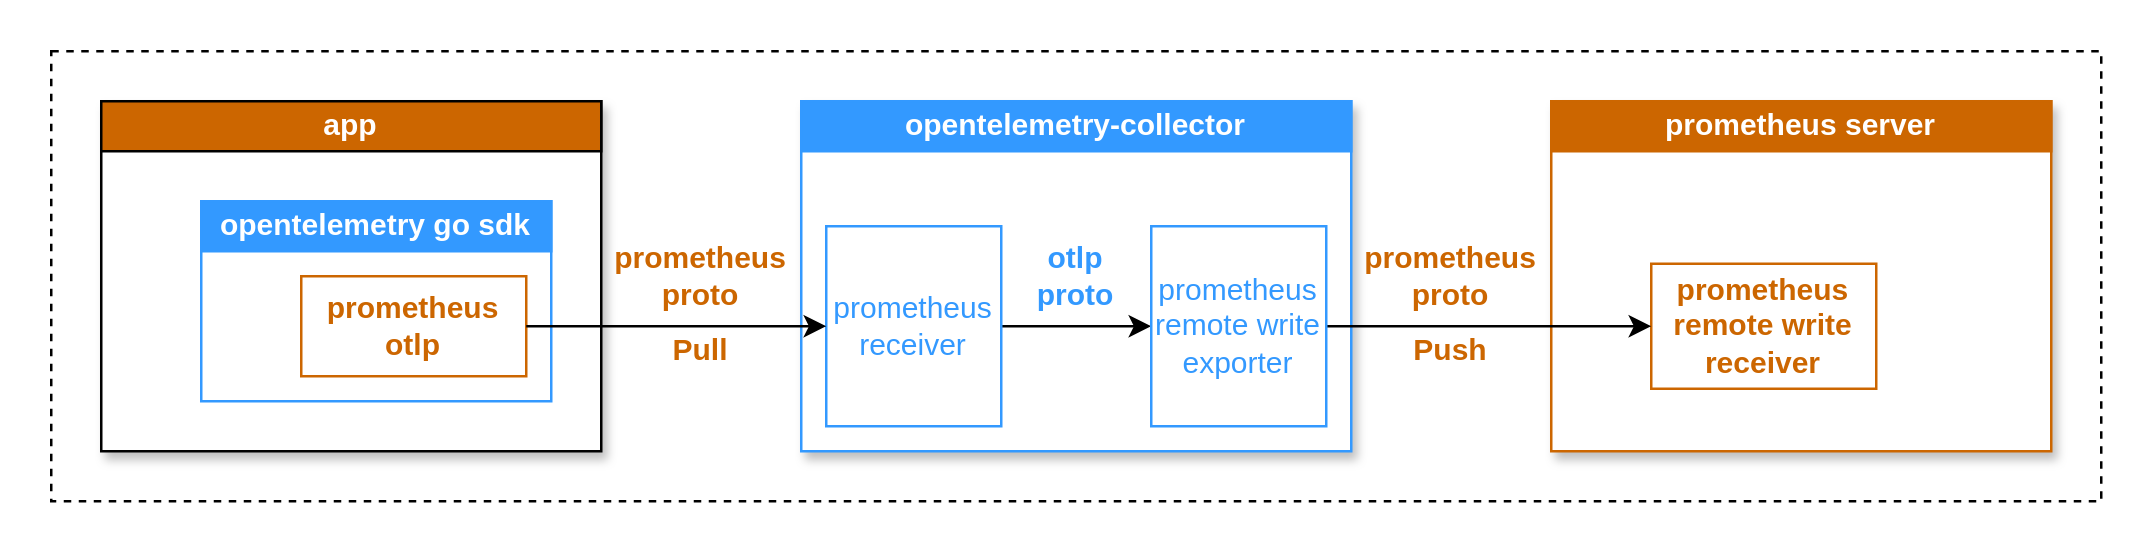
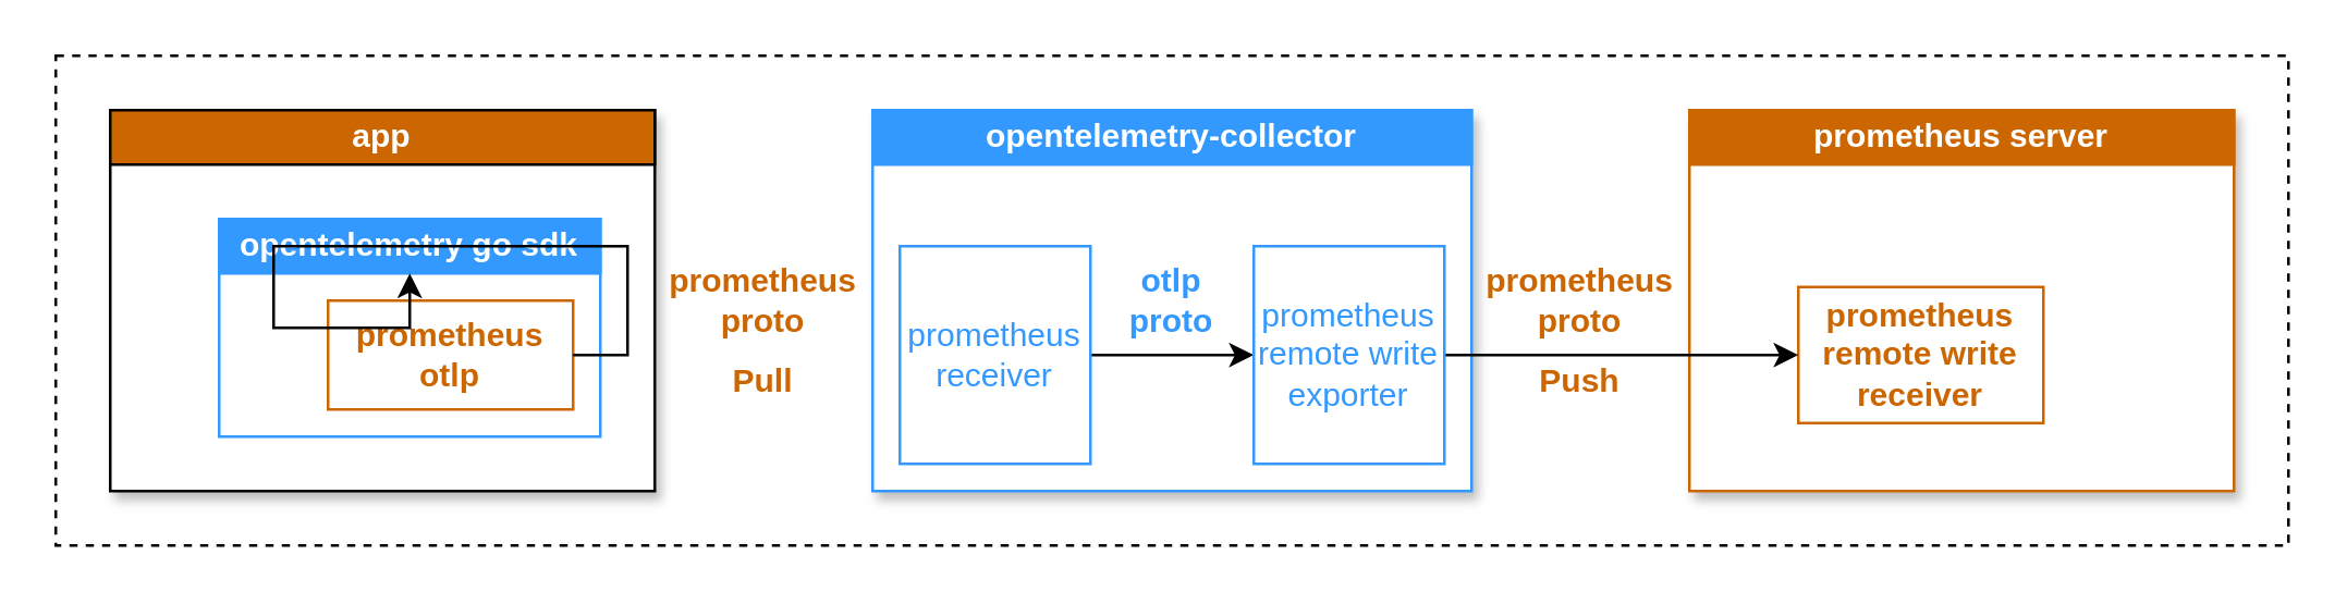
  <mxCell id="0" />
  <mxCell id="1" parent="0" />
  <mxCell id="2" value="" style="rounded=0;whiteSpace=wrap;html=1;dashed=1;" vertex="1" parent="1"><mxGeometry x="20" y="20" width="820" height="180" as="geometry" /></mxCell>
  <mxCell id="3" value="" style="rounded=0;whiteSpace=wrap;html=1;shadow=1;" vertex="1" parent="1"><mxGeometry x="40" y="40" width="200" height="140" as="geometry" /></mxCell>
  <mxCell id="4" value="" style="rounded=0;whiteSpace=wrap;html=1;strokeColor=#CC6600;shadow=1;" vertex="1" parent="1"><mxGeometry x="620" y="40" width="200" height="140" as="geometry" /></mxCell>
  <mxCell id="5" value="" style="rounded=0;whiteSpace=wrap;html=1;strokeColor=#3399FF;" vertex="1" parent="1"><mxGeometry x="80" y="80" width="140" height="80" as="geometry" /></mxCell>
  <mxCell id="6" value="&lt;font color=&quot;#ffffff&quot;&gt;&lt;b&gt;app&lt;/b&gt;&lt;/font&gt;" style="rounded=0;whiteSpace=wrap;html=1;fillColor=#cc6600;" vertex="1" parent="1"><mxGeometry x="40" y="40" width="200" height="20" as="geometry" /></mxCell>
  <mxCell id="7" value="&lt;b&gt;&lt;font color=&quot;#ffffff&quot;&gt;prometheus server&lt;/font&gt;&lt;/b&gt;" style="rounded=0;whiteSpace=wrap;html=1;strokeColor=#CC6600;fillColor=#CC6600;" vertex="1" parent="1"><mxGeometry x="620" y="40" width="200" height="20" as="geometry" /></mxCell>
  <mxCell id="8" value="&lt;font color=&quot;#ffffff&quot;&gt;&lt;b&gt;opentelemetry go sdk&lt;/b&gt;&lt;/font&gt;" style="rounded=0;whiteSpace=wrap;html=1;strokeColor=#3399FF;fillColor=#3399FF;" vertex="1" parent="1"><mxGeometry x="80" y="80" width="140" height="20" as="geometry" /></mxCell>
  <mxCell id="9" value="&lt;font color=&quot;#cc6600&quot;&gt;&lt;b&gt;prometheus&lt;br&gt;otlp&lt;/b&gt;&lt;/font&gt;" style="rounded=0;whiteSpace=wrap;html=1;strokeColor=#CC6600;" vertex="1" parent="1"><mxGeometry x="120" y="110" width="90" height="40" as="geometry" /></mxCell>
  <mxCell id="10" value="&lt;font color=&quot;#cc6600&quot;&gt;&lt;b&gt;prometheus&lt;br&gt;remote write&lt;br&gt;receiver&lt;br&gt;&lt;/b&gt;&lt;/font&gt;" style="rounded=0;whiteSpace=wrap;html=1;strokeColor=#CC6600;" vertex="1" parent="1"><mxGeometry x="660" y="105" width="90" height="50" as="geometry" /></mxCell>
  <mxCell id="11" value="" style="rounded=0;whiteSpace=wrap;html=1;strokeColor=#3399FF;shadow=1;" vertex="1" parent="1"><mxGeometry x="320" y="40" width="220" height="140" as="geometry" /></mxCell>
  <mxCell id="12" value="&lt;font color=&quot;#ffffff&quot;&gt;&lt;b&gt;opentelemetry-collector&lt;/b&gt;&lt;/font&gt;" style="rounded=0;whiteSpace=wrap;html=1;strokeColor=#3399FF;fillColor=#3399FF;" vertex="1" parent="1"><mxGeometry x="320" y="40" width="220" height="20" as="geometry" /></mxCell>
  <mxCell id="13" style="edgeStyle=orthogonalEdgeStyle;rounded=0;orthogonalLoop=1;jettySize=auto;html=1;exitX=1;exitY=0.5;exitDx=0;exitDy=0;" edge="1" parent="1" source="14" target="16"><mxGeometry relative="1" as="geometry" /></mxCell>
  <mxCell id="14" value="&lt;font color=&quot;#3399ff&quot;&gt;prometheus&lt;br&gt;receiver&lt;/font&gt;" style="rounded=0;whiteSpace=wrap;html=1;strokeColor=#3399FF;" vertex="1" parent="1"><mxGeometry x="330" y="90" width="70" height="80" as="geometry" /></mxCell>
  <mxCell id="15" style="edgeStyle=orthogonalEdgeStyle;rounded=0;orthogonalLoop=1;jettySize=auto;html=1;exitX=1;exitY=0.5;exitDx=0;exitDy=0;entryX=0;entryY=0.5;entryDx=0;entryDy=0;" edge="1" parent="1" source="16" target="10"><mxGeometry relative="1" as="geometry" /></mxCell>
  <mxCell id="16" value="&lt;font color=&quot;#3399ff&quot;&gt;prometheus&lt;br&gt;remote write&lt;br&gt;exporter&lt;br&gt;&lt;/font&gt;" style="rounded=0;whiteSpace=wrap;html=1;strokeColor=#3399FF;" vertex="1" parent="1"><mxGeometry x="460" y="90" width="70" height="80" as="geometry" /></mxCell>
- <mxCell id="17" style="edgeStyle=orthogonalEdgeStyle;rounded=0;orthogonalLoop=1;jettySize=auto;html=1;exitX=1;exitY=0.5;exitDx=0;exitDy=0;" edge="1" parent="1" source="9" target="14"><mxGeometry relative="1" as="geometry" /></mxCell>
+ <mxCell id="17" style="edgeStyle=orthogonalEdgeStyle;rounded=0;orthogonalLoop=1;jettySize=auto;html=1;exitX=1;exitY=0.5;exitDx=0;exitDy=0;" edge="1" parent="1" source="9" target="8"><mxGeometry relative="1" as="geometry" /></mxCell>
  <mxCell id="18" value="&lt;b&gt;&lt;font color=&quot;#cc6600&quot;&gt;prometheus proto&lt;/font&gt;&lt;/b&gt;" style="text;html=1;strokeColor=none;fillColor=none;align=center;verticalAlign=middle;whiteSpace=wrap;rounded=0;" vertex="1" parent="1"><mxGeometry x="240" y="95" width="80" height="30" as="geometry" /></mxCell>
  <mxCell id="19" value="&lt;b&gt;&lt;font color=&quot;#cc6600&quot;&gt;Pull&lt;/font&gt;&lt;/b&gt;" style="text;html=1;strokeColor=none;fillColor=none;align=center;verticalAlign=middle;whiteSpace=wrap;rounded=0;" vertex="1" parent="1"><mxGeometry x="240" y="125" width="80" height="30" as="geometry" /></mxCell>
  <mxCell id="20" value="&lt;b&gt;&lt;font color=&quot;#cc6600&quot;&gt;prometheus proto&lt;/font&gt;&lt;/b&gt;" style="text;html=1;strokeColor=none;fillColor=none;align=center;verticalAlign=middle;whiteSpace=wrap;rounded=0;" vertex="1" parent="1"><mxGeometry x="540" y="95" width="80" height="30" as="geometry" /></mxCell>
  <mxCell id="21" value="&lt;b&gt;&lt;font color=&quot;#cc6600&quot;&gt;Push&lt;/font&gt;&lt;/b&gt;" style="text;html=1;strokeColor=none;fillColor=none;align=center;verticalAlign=middle;whiteSpace=wrap;rounded=0;" vertex="1" parent="1"><mxGeometry x="540" y="125" width="80" height="30" as="geometry" /></mxCell>
  <mxCell id="22" value="&lt;b&gt;&lt;font color=&quot;#3399ff&quot;&gt;otlp &lt;br&gt;proto&lt;/font&gt;&lt;/b&gt;" style="text;html=1;strokeColor=none;fillColor=none;align=center;verticalAlign=middle;whiteSpace=wrap;rounded=0;" vertex="1" parent="1"><mxGeometry x="390" y="95" width="80" height="30" as="geometry" /></mxCell>
